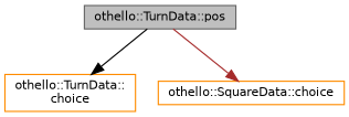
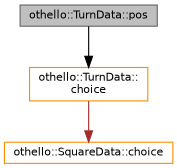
  digraph {
    rankdir=TB
    node [color=darkorange fillcolor=white fontname=Helvetica fontsize=10 shape=record style=filled]
    edge [fontname=Helvetica fontsize=10 labelfontname=Helvetica labelfontsize=10 style=solid]
    n1 [color=gray40 fillcolor=grey75 fontcolor=black height=0.2 label="othello::TurnData::pos" width=0.4]
    n2 [height=0.2 label="othello::TurnData::\lchoice" width=0.4]
    n3 [height=0.2 label="othello::SquareData::choice" width=0.4]
    n1 -> n2 [color=black]
-   n1 -> n3 [color=brown]
+   n2 -> n3 [color=brown]
  }
